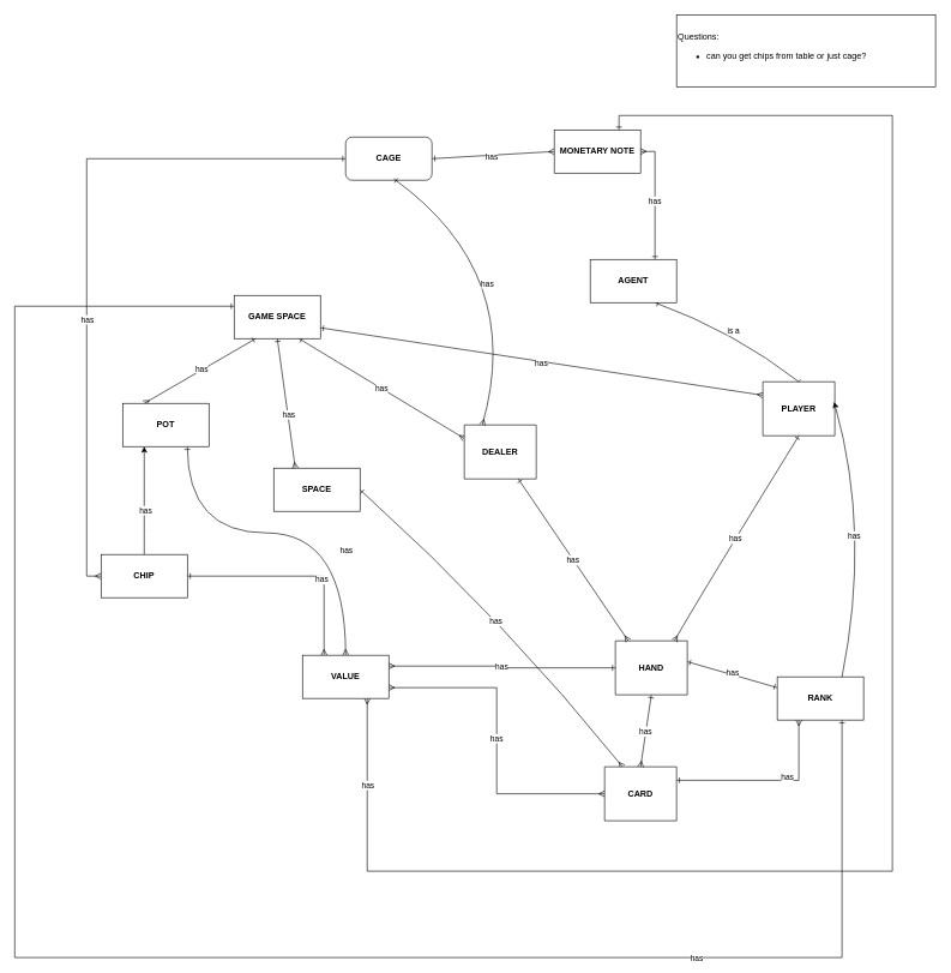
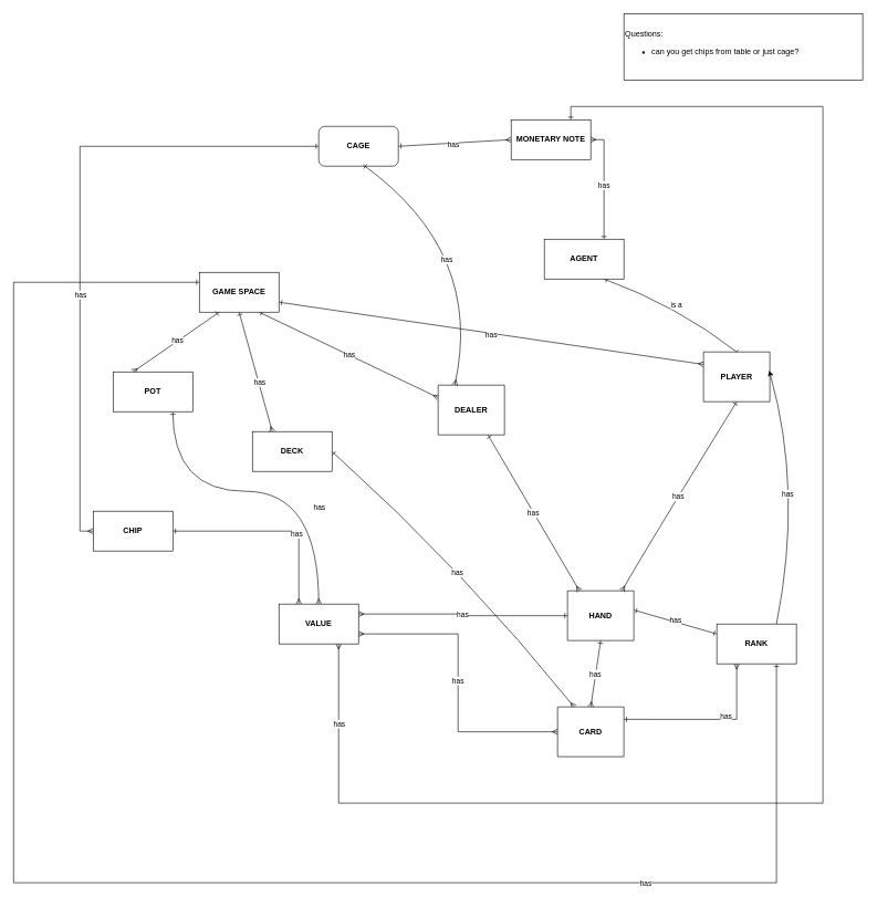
  <mxCell id="0" />
  <mxCell id="1" parent="0" />
  <mxCell id="2" style="orthogonalLoop=1;jettySize=auto;html=1;exitX=0;exitY=0.25;exitDx=0;exitDy=0;entryX=0.75;entryY=1;entryDx=0;entryDy=0;curved=1;startArrow=ERmany;startFill=0;endArrow=ERone;endFill=0;" edge="1" parent="1" source="4" target="35"><mxGeometry relative="1" as="geometry" /></mxCell>
  <mxCell id="3" value="has" style="edgeLabel;html=1;align=center;verticalAlign=middle;resizable=0;points=[];" vertex="1" connectable="0" parent="2"><mxGeometry x="-0.002" y="1" relative="1" as="geometry"><mxPoint y="-1" as="offset" /></mxGeometry></mxCell>
- <mxCell id="4" value="DEALER" style="shape=table;startSize=75;container=1;collapsible=0;childLayout=tableLayout;fixedRows=1;rowLines=1;fontStyle=1;align=center;resizeLast=1;" parent="1" vertex="1"><mxGeometry x="645" y="590" width="100" height="75" as="geometry" /></mxCell>
+ <mxCell id="4" value="DEALER" style="shape=table;startSize=75;container=1;collapsible=0;childLayout=tableLayout;fixedRows=1;rowLines=1;fontStyle=1;align=center;resizeLast=1;" parent="1" vertex="1"><mxGeometry x="660" y="580" width="100" height="75" as="geometry" /></mxCell>
  <mxCell id="5" style="orthogonalLoop=1;jettySize=auto;html=1;exitX=0.5;exitY=0;exitDx=0;exitDy=0;entryX=0.75;entryY=1;entryDx=0;entryDy=0;curved=1;startArrow=baseDash;startFill=0;endArrow=ERone;endFill=0;" edge="1" parent="1" source="9" target="36"><mxGeometry relative="1" as="geometry"><Array as="points"><mxPoint x="1020" y="460" /></Array></mxGeometry></mxCell>
  <mxCell id="6" value="is a" style="edgeLabel;html=1;align=center;verticalAlign=middle;resizable=0;points=[];" vertex="1" connectable="0" parent="5"><mxGeometry y="-1" relative="1" as="geometry"><mxPoint as="offset" /></mxGeometry></mxCell>
  <mxCell id="7" style="orthogonalLoop=1;jettySize=auto;html=1;exitX=0;exitY=0.25;exitDx=0;exitDy=0;entryX=1;entryY=0.75;entryDx=0;entryDy=0;curved=1;startArrow=ERmany;startFill=0;endArrow=ERone;endFill=0;" edge="1" parent="1" source="9" target="35"><mxGeometry relative="1" as="geometry" /></mxCell>
  <mxCell id="8" value="has" style="edgeLabel;html=1;align=center;verticalAlign=middle;resizable=0;points=[];" vertex="1" connectable="0" parent="7"><mxGeometry x="0.003" y="2" relative="1" as="geometry"><mxPoint as="offset" /></mxGeometry></mxCell>
  <mxCell id="9" value="PLAYER" style="shape=table;startSize=75;container=1;collapsible=0;childLayout=tableLayout;fixedRows=1;rowLines=1;fontStyle=1;align=center;resizeLast=1;" parent="1" vertex="1"><mxGeometry x="1060" y="530" width="100" height="75" as="geometry" /></mxCell>
  <mxCell id="10" value="HAND" style="shape=table;startSize=75;container=1;collapsible=0;childLayout=tableLayout;fixedRows=1;rowLines=1;fontStyle=1;align=center;resizeLast=1;" parent="1" vertex="1"><mxGeometry x="855" y="890" width="100" height="75" as="geometry" /></mxCell>
  <mxCell id="11" style="orthogonalLoop=1;jettySize=auto;html=1;exitX=0.25;exitY=0;exitDx=0;exitDy=0;entryX=1;entryY=0.5;entryDx=0;entryDy=0;curved=1;startArrow=ERmany;startFill=0;endArrow=ERone;endFill=0;" edge="1" parent="1" source="13" target="38"><mxGeometry relative="1" as="geometry"><Array as="points"><mxPoint x="700" y="860" /></Array></mxGeometry></mxCell>
  <mxCell id="12" value="has" style="edgeLabel;html=1;align=center;verticalAlign=middle;resizable=0;points=[];" vertex="1" connectable="0" parent="11"><mxGeometry x="0.015" y="9" relative="1" as="geometry"><mxPoint as="offset" /></mxGeometry></mxCell>
  <mxCell id="13" value="CARD" style="shape=table;startSize=75;container=1;collapsible=0;childLayout=tableLayout;fixedRows=1;rowLines=1;fontStyle=1;align=center;resizeLast=1;" parent="1" vertex="1"><mxGeometry x="840" y="1065" width="100" height="75" as="geometry" /></mxCell>
  <mxCell id="14" value="has" style="startArrow=ERone;startSize=6;;endArrow=ERmany;endSize=6;;exitX=0.75;exitY=1;entryX=0.179;entryY=0;exitDx=0;exitDy=0;startFill=0;" parent="1" source="4" target="10" edge="1"><mxGeometry relative="1" as="geometry" /></mxCell>
  <mxCell id="15" value="has" style="curved=1;startArrow=ERone;startSize=6;;endArrow=ERmany;endSize=6;;exitX=0.5;exitY=1;entryX=0.821;entryY=0;startFill=0;" parent="1" source="9" target="10" edge="1"><mxGeometry relative="1" as="geometry"><Array as="points"><mxPoint x="965" y="840" /></Array></mxGeometry></mxCell>
  <mxCell id="16" value="has" style="curved=1;startArrow=ERone;startSize=6;;endArrow=ERmany;endSize=6;;exitX=0.5;exitY=1;entryX=0.5;entryY=0;startFill=0;" parent="1" source="10" target="13" edge="1"><mxGeometry relative="1" as="geometry"><Array as="points" /></mxGeometry></mxCell>
- <mxCell id="17" style="orthogonalLoop=1;jettySize=auto;html=1;exitX=0.5;exitY=0;exitDx=0;exitDy=0;entryX=0.25;entryY=1;entryDx=0;entryDy=0;curved=1;" edge="1" parent="1" source="21" target="41"><mxGeometry relative="1" as="geometry" /></mxCell>
- <mxCell id="18" value="has" style="edgeLabel;html=1;align=center;verticalAlign=middle;resizable=0;points=[];" vertex="1" connectable="0" parent="17"><mxGeometry x="-0.174" y="-1" relative="1" as="geometry"><mxPoint as="offset" /></mxGeometry></mxCell>
  <mxCell id="19" style="edgeStyle=orthogonalEdgeStyle;rounded=0;orthogonalLoop=1;jettySize=auto;html=1;exitX=0;exitY=0.5;exitDx=0;exitDy=0;entryX=0;entryY=0.5;entryDx=0;entryDy=0;startArrow=ERmany;startFill=0;endArrow=ERone;endFill=0;" edge="1" parent="1" source="21" target="47"><mxGeometry relative="1" as="geometry" /></mxCell>
  <mxCell id="20" value="has" style="edgeLabel;html=1;align=center;verticalAlign=middle;resizable=0;points=[];" vertex="1" connectable="0" parent="19"><mxGeometry x="-0.215" relative="1" as="geometry"><mxPoint as="offset" /></mxGeometry></mxCell>
  <mxCell id="21" value="&lt;b&gt;CHIP&lt;/b&gt;" style="rounded=0;whiteSpace=wrap;html=1;" vertex="1" parent="1"><mxGeometry x="140" y="770" width="120" height="60" as="geometry" /></mxCell>
  <mxCell id="22" value="" style="edgeStyle=orthogonalEdgeStyle;rounded=0;orthogonalLoop=1;jettySize=auto;html=1;exitX=0.25;exitY=0;exitDx=0;exitDy=0;entryX=1;entryY=0.5;entryDx=0;entryDy=0;metaEdit=0;endArrow=ERone;endFill=0;startArrow=ERmany;startFill=0;" edge="1" parent="1" source="32" target="21"><mxGeometry relative="1" as="geometry" /></mxCell>
  <mxCell id="23" value="has" style="edgeLabel;html=1;align=center;verticalAlign=middle;resizable=0;points=[];" vertex="1" connectable="0" parent="22"><mxGeometry x="-0.24" y="4" relative="1" as="geometry"><mxPoint as="offset" /></mxGeometry></mxCell>
  <mxCell id="24" value="" style="edgeStyle=orthogonalEdgeStyle;rounded=0;orthogonalLoop=1;jettySize=auto;html=1;exitX=1;exitY=0.25;exitDx=0;exitDy=0;entryX=0;entryY=0.5;entryDx=0;entryDy=0;metaEdit=0;endArrow=ERone;endFill=0;startArrow=ERmany;startFill=0;" edge="1" parent="1" source="32" target="10"><mxGeometry relative="1" as="geometry" /></mxCell>
  <mxCell id="25" value="has" style="edgeLabel;html=1;align=center;verticalAlign=middle;resizable=0;points=[];" vertex="1" connectable="0" parent="24"><mxGeometry x="-0.002" y="-1" relative="1" as="geometry"><mxPoint as="offset" /></mxGeometry></mxCell>
  <mxCell id="26" value="" style="edgeStyle=orthogonalEdgeStyle;rounded=0;orthogonalLoop=1;jettySize=auto;html=1;exitX=1;exitY=0.75;exitDx=0;exitDy=0;entryX=0;entryY=0.5;entryDx=0;entryDy=0;metaEdit=0;endArrow=ERmany;endFill=0;startArrow=ERmany;startFill=0;" edge="1" parent="1" source="32" target="13"><mxGeometry relative="1" as="geometry" /></mxCell>
  <mxCell id="27" value="has" style="edgeLabel;html=1;align=center;verticalAlign=middle;resizable=0;points=[];" vertex="1" connectable="0" parent="26"><mxGeometry x="-0.017" y="-1" relative="1" as="geometry"><mxPoint as="offset" /></mxGeometry></mxCell>
  <mxCell id="28" value="" style="orthogonalLoop=1;jettySize=auto;html=1;exitX=0.5;exitY=0;exitDx=0;exitDy=0;entryX=0.75;entryY=1;entryDx=0;entryDy=0;metaEdit=0;edgeStyle=orthogonalEdgeStyle;curved=1;endArrow=ERone;endFill=0;startArrow=ERmany;startFill=0;" edge="1" parent="1" source="32" target="41"><mxGeometry relative="1" as="geometry"><Array as="points"><mxPoint x="480" y="740" /><mxPoint x="260" y="740" /></Array></mxGeometry></mxCell>
  <mxCell id="29" value="has" style="edgeLabel;html=1;align=center;verticalAlign=middle;resizable=0;points=[];" vertex="1" connectable="0" parent="28"><mxGeometry x="-0.423" relative="1" as="geometry"><mxPoint as="offset" /></mxGeometry></mxCell>
  <mxCell id="30" value="" style="edgeStyle=orthogonalEdgeStyle;rounded=0;orthogonalLoop=1;jettySize=auto;html=1;exitX=0.75;exitY=1;exitDx=0;exitDy=0;entryX=0.75;entryY=0;entryDx=0;entryDy=0;metaEdit=0;endArrow=ERone;endFill=0;startArrow=ERmany;startFill=0;" edge="1" parent="1" source="32" target="53"><mxGeometry relative="1" as="geometry"><Array as="points"><mxPoint x="510" y="1210" /><mxPoint x="1240" y="1210" /><mxPoint x="1240" y="160" /><mxPoint x="860" y="160" /></Array></mxGeometry></mxCell>
  <mxCell id="31" value="has" style="edgeLabel;html=1;align=center;verticalAlign=middle;resizable=0;points=[];" vertex="1" connectable="0" parent="30"><mxGeometry x="-0.901" relative="1" as="geometry"><mxPoint as="offset" /></mxGeometry></mxCell>
  <mxCell id="32" value="&lt;b&gt;VALUE&lt;/b&gt;" style="rounded=0;whiteSpace=wrap;html=1;" vertex="1" parent="1"><mxGeometry x="420" y="910" width="120" height="60" as="geometry" /></mxCell>
  <mxCell id="33" style="edgeStyle=orthogonalEdgeStyle;rounded=0;orthogonalLoop=1;jettySize=auto;html=1;exitX=0;exitY=0.25;exitDx=0;exitDy=0;entryX=0.75;entryY=1;entryDx=0;entryDy=0;startArrow=ERone;startFill=0;endArrow=ERone;endFill=0;" edge="1" parent="1" source="35" target="44"><mxGeometry relative="1" as="geometry"><Array as="points"><mxPoint x="20" y="425" /><mxPoint x="20" y="1330" /><mxPoint x="1170" y="1330" /></Array></mxGeometry></mxCell>
  <mxCell id="34" value="has" style="edgeLabel;html=1;align=center;verticalAlign=middle;resizable=0;points=[];" vertex="1" connectable="0" parent="33"><mxGeometry x="0.604" relative="1" as="geometry"><mxPoint as="offset" /></mxGeometry></mxCell>
- <mxCell id="35" value="&lt;b&gt;GAME SPACE&lt;/b&gt;" style="rounded=0;whiteSpace=wrap;html=1;" vertex="1" parent="1"><mxGeometry x="325" y="410" width="120" height="60" as="geometry" /></mxCell>
+ <mxCell id="35" value="&lt;b&gt;GAME SPACE&lt;/b&gt;" style="rounded=0;whiteSpace=wrap;html=1;" vertex="1" parent="1"><mxGeometry x="300" y="410" width="120" height="60" as="geometry" /></mxCell>
  <mxCell id="36" value="&lt;b&gt;AGENT&lt;/b&gt;" style="rounded=0;whiteSpace=wrap;html=1;" vertex="1" parent="1"><mxGeometry y="360" width="120" height="60" as="geometry" x="820" /></mxCell>
  <mxCell id="37" style="edgeStyle=orthogonalEdgeStyle;orthogonalLoop=1;jettySize=auto;html=1;exitX=0.25;exitY=0;exitDx=0;exitDy=0;entryX=0.75;entryY=1;entryDx=0;entryDy=0;strokeColor=none;curved=1;" edge="1" parent="1" source="38" target="35"><mxGeometry relative="1" as="geometry" /></mxCell>
- <mxCell id="38" value="&lt;b&gt;SPACE&lt;/b&gt;" style="rounded=0;whiteSpace=wrap;html=1;" vertex="1" parent="1"><mxGeometry x="380" y="650" width="120" height="60" as="geometry" /></mxCell>
+ <mxCell id="38" value="&lt;b&gt;DECK&lt;/b&gt;" style="rounded=0;whiteSpace=wrap;html=1;" vertex="1" parent="1"><mxGeometry x="380" y="650" width="120" height="60" as="geometry" /></mxCell>
  <mxCell id="39" style="orthogonalLoop=1;jettySize=auto;html=1;exitX=0.25;exitY=0;exitDx=0;exitDy=0;entryX=0.25;entryY=1;entryDx=0;entryDy=0;startArrow=ERmany;startFill=0;endArrow=ERone;endFill=0;" edge="1" parent="1" source="41" target="35"><mxGeometry relative="1" as="geometry" /></mxCell>
  <mxCell id="40" value="has" style="edgeLabel;html=1;align=center;verticalAlign=middle;resizable=0;points=[];" vertex="1" connectable="0" parent="39"><mxGeometry x="0.035" y="2" relative="1" as="geometry"><mxPoint as="offset" /></mxGeometry></mxCell>
  <mxCell id="41" value="&lt;b&gt;POT&lt;/b&gt;" style="rounded=0;whiteSpace=wrap;html=1;" vertex="1" parent="1"><mxGeometry x="170" y="560" width="120" height="60" as="geometry" /></mxCell>
  <mxCell id="42" style="edgeStyle=orthogonalEdgeStyle;rounded=0;orthogonalLoop=1;jettySize=auto;html=1;exitX=0.25;exitY=1;exitDx=0;exitDy=0;entryX=1;entryY=0.25;entryDx=0;entryDy=0;startArrow=ERmany;startFill=0;endArrow=ERone;endFill=0;" edge="1" parent="1" source="44" target="13"><mxGeometry relative="1" as="geometry" /></mxCell>
  <mxCell id="43" value="has" style="edgeLabel;html=1;align=center;verticalAlign=middle;resizable=0;points=[];" vertex="1" connectable="0" parent="42"><mxGeometry x="-0.213" y="-4" relative="1" as="geometry"><mxPoint as="offset" /></mxGeometry></mxCell>
  <mxCell id="44" value="&lt;b&gt;RANK&lt;/b&gt;" style="rounded=0;whiteSpace=wrap;html=1;" vertex="1" parent="1"><mxGeometry x="1080" y="940" width="120" height="60" as="geometry" /></mxCell>
  <mxCell id="45" style="orthogonalLoop=1;jettySize=auto;html=1;exitX=0.25;exitY=0;exitDx=0;exitDy=0;entryX=0.5;entryY=1;entryDx=0;entryDy=0;curved=1;startArrow=ERmany;startFill=0;endArrow=ERone;endFill=0;" edge="1" parent="1" source="38" target="35"><mxGeometry relative="1" as="geometry"><mxPoint x="310" y="605" as="sourcePoint" /><mxPoint x="370" y="480" as="targetPoint" /></mxGeometry></mxCell>
  <mxCell id="46" value="has" style="edgeLabel;html=1;align=center;verticalAlign=middle;resizable=0;points=[];" vertex="1" connectable="0" parent="45"><mxGeometry x="-0.174" y="-1" relative="1" as="geometry"><mxPoint as="offset" /></mxGeometry></mxCell>
  <mxCell id="47" value="&lt;b&gt;CAGE&lt;/b&gt;" style="whiteSpace=wrap;html=1;rounded=1;" vertex="1" parent="1"><mxGeometry x="480" y="190" width="120" height="60" as="geometry" /></mxCell>
  <mxCell id="48" value="Questions:&lt;br&gt;&lt;ul&gt;&lt;li&gt;can you get chips from table or just cage?&lt;/li&gt;&lt;/ul&gt;" style="whiteSpace=wrap;html=1;align=left;" vertex="1" parent="1"><mxGeometry x="940" y="20" width="360" height="100" as="geometry" /></mxCell>
  <mxCell id="49" style="orthogonalLoop=1;jettySize=auto;html=1;exitX=0.25;exitY=0;exitDx=0;exitDy=0;entryX=0.558;entryY=0.967;entryDx=0;entryDy=0;entryPerimeter=0;curved=1;startArrow=ERmany;startFill=0;endArrow=ERone;endFill=0;" edge="1" parent="1" source="4" target="47"><mxGeometry relative="1" as="geometry"><Array as="points"><mxPoint x="730" y="380" /></Array></mxGeometry></mxCell>
  <mxCell id="50" value="has" style="edgeLabel;html=1;align=center;verticalAlign=middle;resizable=0;points=[];" vertex="1" connectable="0" parent="49"><mxGeometry x="0.143" y="42" relative="1" as="geometry"><mxPoint as="offset" /></mxGeometry></mxCell>
  <mxCell id="51" style="orthogonalLoop=1;jettySize=auto;html=1;exitX=0;exitY=0.5;exitDx=0;exitDy=0;entryX=1;entryY=0.5;entryDx=0;entryDy=0;curved=1;startArrow=ERmany;startFill=0;endArrow=ERone;endFill=0;" edge="1" parent="1" source="53" target="47"><mxGeometry relative="1" as="geometry" /></mxCell>
  <mxCell id="52" value="has" style="edgeLabel;html=1;align=center;verticalAlign=middle;resizable=0;points=[];" vertex="1" connectable="0" parent="51"><mxGeometry x="0.033" y="1" relative="1" as="geometry"><mxPoint as="offset" /></mxGeometry></mxCell>
  <mxCell id="53" value="&lt;b&gt;MONETARY NOTE&lt;/b&gt;" style="whiteSpace=wrap;html=1;" vertex="1" parent="1"><mxGeometry x="770" y="180" width="120" height="60" as="geometry" /></mxCell>
  <mxCell id="54" style="edgeStyle=orthogonalEdgeStyle;rounded=0;orthogonalLoop=1;jettySize=auto;html=1;exitX=1;exitY=0.5;exitDx=0;exitDy=0;entryX=0.75;entryY=0;entryDx=0;entryDy=0;endArrow=ERone;endFill=0;startArrow=ERmany;startFill=0;" edge="1" parent="1" source="53" target="36"><mxGeometry relative="1" as="geometry" /></mxCell>
  <mxCell id="55" value="has" style="edgeLabel;html=1;align=center;verticalAlign=middle;resizable=0;points=[];" vertex="1" connectable="0" parent="54"><mxGeometry x="0.031" y="-1" relative="1" as="geometry"><mxPoint as="offset" /></mxGeometry></mxCell>
  <mxCell id="56" style="orthogonalLoop=1;jettySize=auto;html=1;exitX=0.75;exitY=0;exitDx=0;exitDy=0;entryX=0.99;entryY=0.373;entryDx=0;entryDy=0;entryPerimeter=0;curved=1;" edge="1" parent="1" source="44" target="9"><mxGeometry relative="1" as="geometry"><Array as="points"><mxPoint x="1210" y="740" /></Array></mxGeometry></mxCell>
  <mxCell id="57" value="has" style="edgeLabel;html=1;align=center;verticalAlign=middle;resizable=0;points=[];" vertex="1" connectable="0" parent="56"><mxGeometry x="0.0" y="22" relative="1" as="geometry"><mxPoint as="offset" /></mxGeometry></mxCell>
  <mxCell id="58" style="rounded=0;orthogonalLoop=1;jettySize=auto;html=1;exitX=0;exitY=0.25;exitDx=0;exitDy=0;entryX=1;entryY=0.387;entryDx=0;entryDy=0;entryPerimeter=0;endArrow=ERone;endFill=0;startArrow=ERone;startFill=0;" edge="1" parent="1" source="44" target="10"><mxGeometry relative="1" as="geometry" /></mxCell>
  <mxCell id="59" value="has" style="edgeLabel;html=1;align=center;verticalAlign=middle;resizable=0;points=[];" vertex="1" connectable="0" parent="58"><mxGeometry x="0.011" y="-2" relative="1" as="geometry"><mxPoint as="offset" /></mxGeometry></mxCell>
